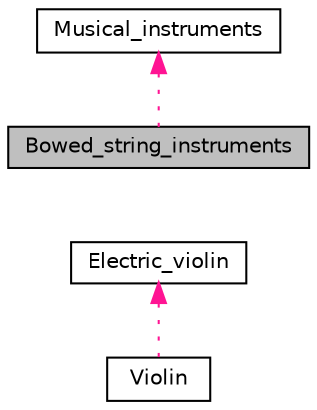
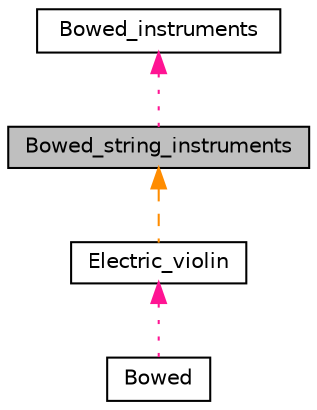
  digraph {
    node [color=black fillcolor=white fontname=Helvetica fontsize=10 shape=record style=filled]
    edge [color=deeppink dir=back fontname=Helvetica fontsize=10 labelfontname=Helvetica labelfontsize=10 style=dotted]
    n1 [fillcolor=grey75 fontcolor=black height=0.2 label=Bowed_string_instruments width=0.4]
    n2 [height=0.2 label=Electric_violin width=0.4]
-   n3 [height=0.2 label=Violin width=0.4]
-   n4 [height=0.2 label=Musical_instruments width=0.4]
+   n3 [height=0.2 label=Bowed width=0.4]
+   n4 [height=0.2 label=Bowed_instruments width=0.4]
+   n1 -> n2 [color=darkorange style=dashed]
    n2 -> n3
    n4 -> n1
  }
